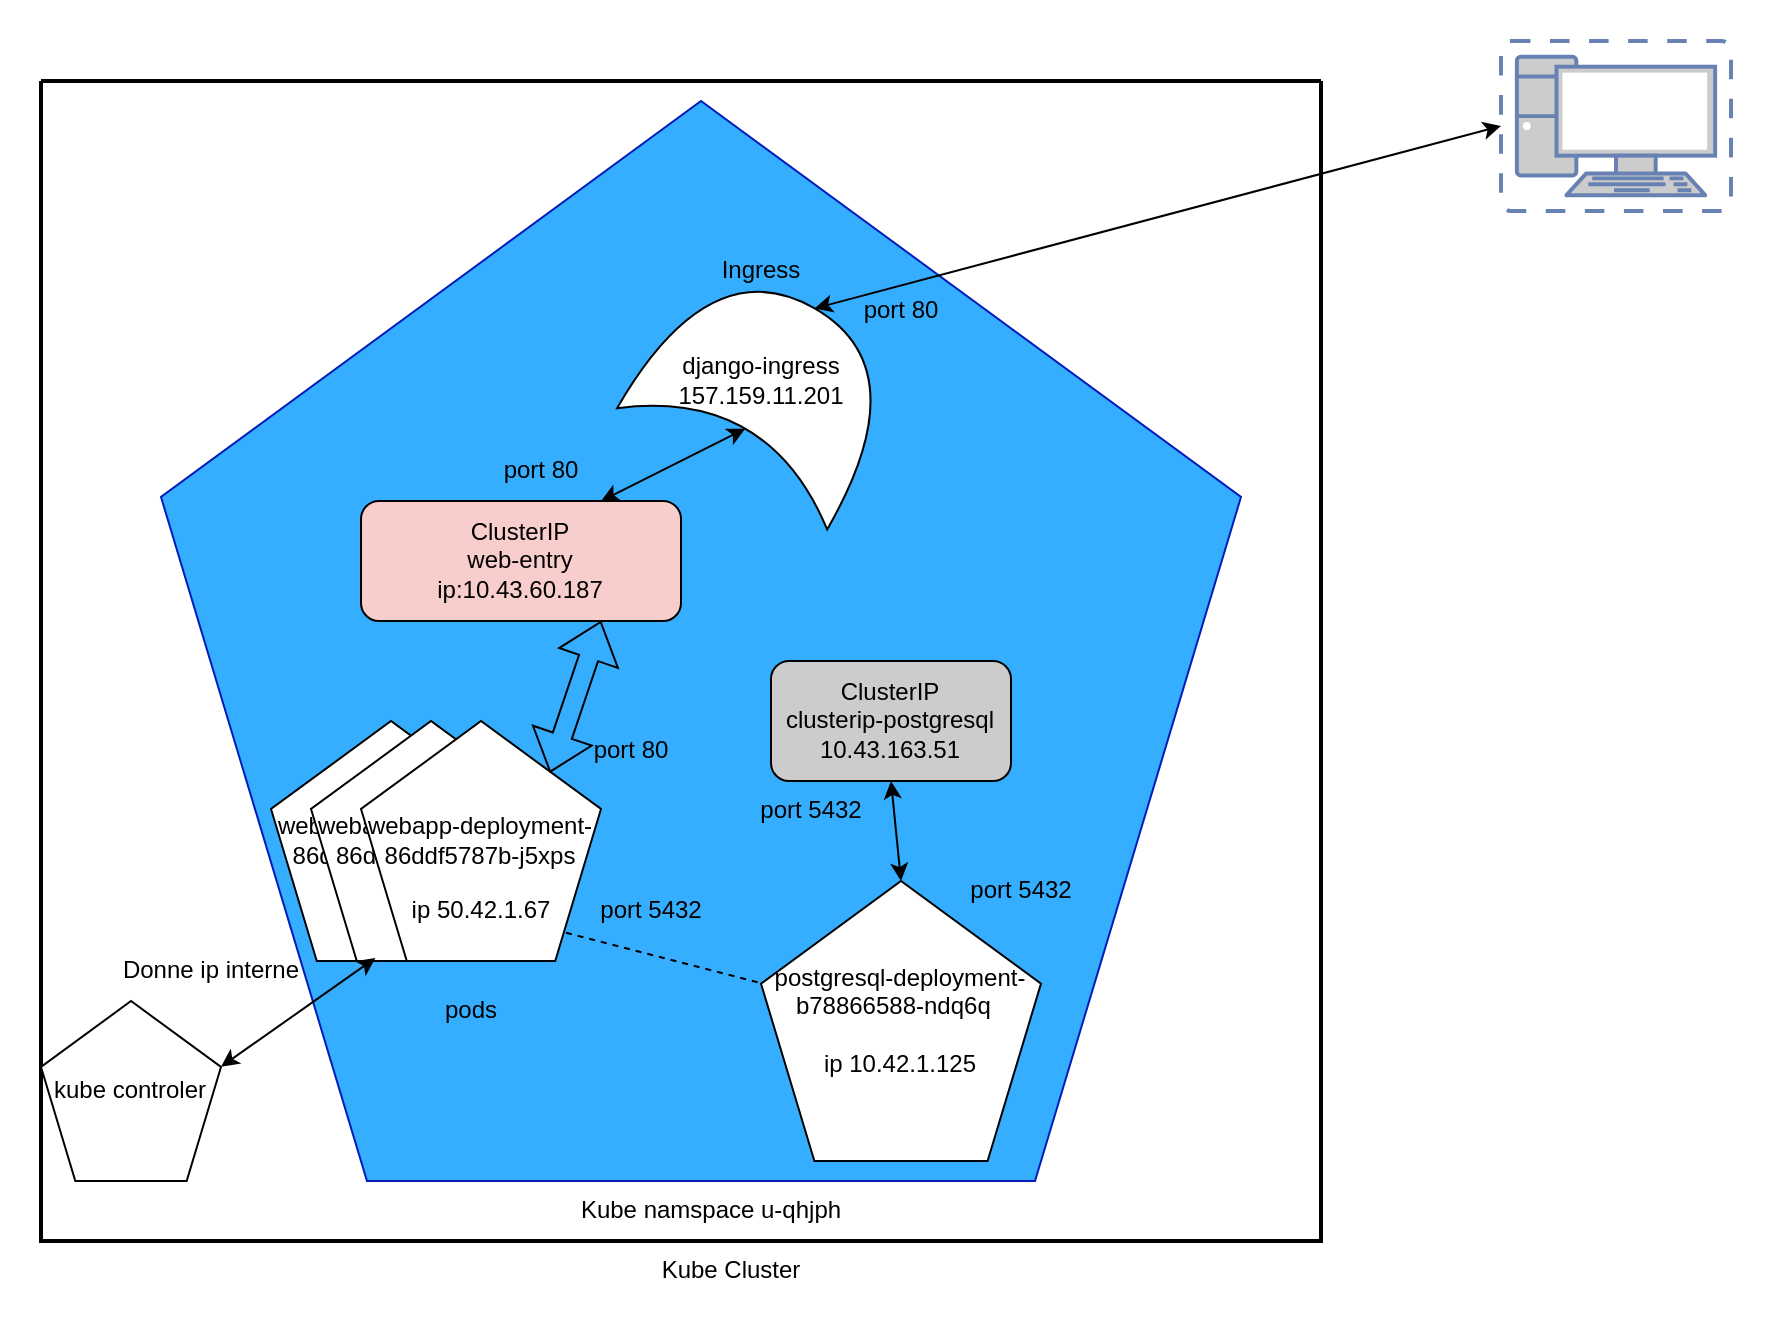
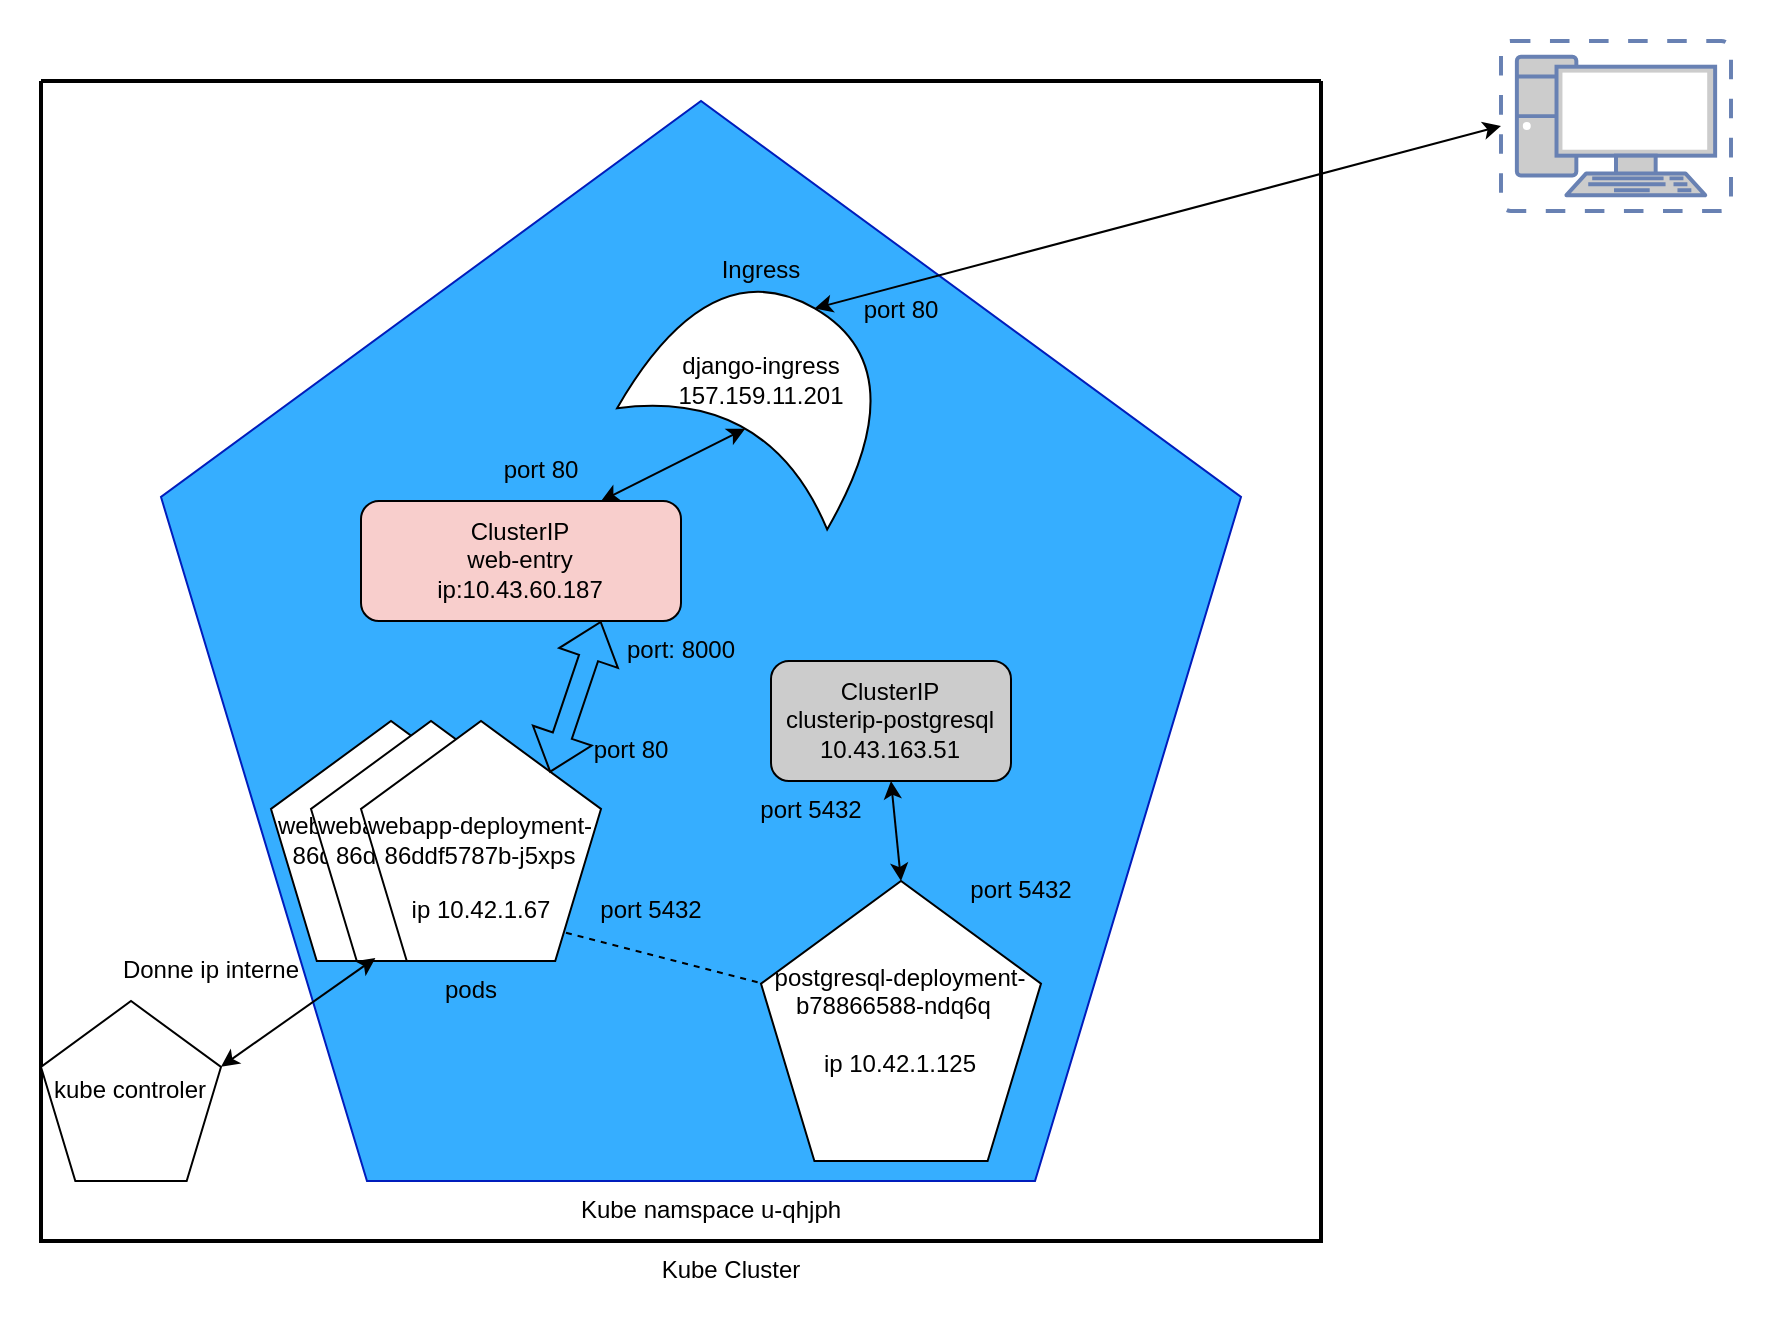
  <mxCell id="0" />
  <mxCell id="1" parent="0" />
  <mxCell id="2" value="" style="whiteSpace=wrap;html=1;shape=mxgraph.basic.pentagon" parent="1" vertex="1"><mxGeometry x="150" y="230" width="300" height="320" as="geometry" /></mxCell>
  <mxCell id="3" value="Kube namspace u-qhjph" style="text;html=1;align=center;verticalAlign=middle;resizable=0;points=[];autosize=1;strokeColor=none;fillColor=none;" parent="1" vertex="1"><mxGeometry x="280" y="590" width="150" height="30" as="geometry" /></mxCell>
  <mxCell id="4" value="Deployment webapp" style="text;html=1;align=center;verticalAlign=middle;resizable=0;points=[];autosize=1;fontColor=#FAFAFA;" parent="1" vertex="1"><mxGeometry x="200" y="550" width="130" height="30" as="geometry" /></mxCell>
  <mxCell id="5" value="" style="fontColor=#0066CC;verticalAlign=top;verticalLabelPosition=bottom;labelPosition=center;align=center;html=1;outlineConnect=0;fillColor=#CCCCCC;strokeColor=#6881B3;gradientColor=none;gradientDirection=north;strokeWidth=2;shape=mxgraph.networks.virtual_pc;" parent="1" vertex="1"><mxGeometry x="750" width="115" height="85" as="geometry" y="20" /></mxCell>
  <mxCell id="6" value="" style="swimlane;startSize=0;strokeWidth=2;" parent="1" vertex="1"><mxGeometry x="20" y="40" width="640" height="580" as="geometry"><mxRectangle x="-60" y="70" width="50" height="40" as="alternateBounds" /></mxGeometry></mxCell>
  <mxCell id="7" value="" style="whiteSpace=wrap;html=1;shape=mxgraph.basic.pentagon;fillColor=#36AEFF;fontColor=#ffffff;strokeColor=#001DBC;" parent="6" vertex="1"><mxGeometry x="60" y="10" width="540" height="540" as="geometry" /></mxCell>
  <mxCell id="8" value="kube controler" style="whiteSpace=wrap;html=1;shape=mxgraph.basic.pentagon" parent="6" vertex="1"><mxGeometry y="460" width="90" height="90" as="geometry" /></mxCell>
  <mxCell id="9" value="Donne ip interne" style="text;html=1;align=center;verticalAlign=middle;resizable=0;points=[];autosize=1;strokeColor=none;fillColor=none;" parent="6" vertex="1"><mxGeometry x="30" y="430" width="110" height="30" as="geometry" /></mxCell>
  <mxCell id="10" value="" style="group" parent="6" vertex="1" connectable="0"><mxGeometry x="160" y="320" width="200" height="120" as="geometry" /></mxCell>
  <mxCell id="11" value="" style="group" parent="10" vertex="1" connectable="0"><mxGeometry x="-20" width="185" height="120" as="geometry" /></mxCell>
  <mxCell id="12" value="webapp-deployment-86ddf5787b-rkqq8" style="whiteSpace=wrap;html=1;shape=mxgraph.basic.pentagon" parent="11" vertex="1"><mxGeometry x="-25" width="120" height="120" as="geometry" /></mxCell>
  <mxCell id="13" value="port 80" style="text;html=1;align=center;verticalAlign=middle;resizable=0;points=[];autosize=1;strokeColor=none;fillColor=none;" parent="11" vertex="1"><mxGeometry x="125" width="60" height="30" as="geometry" /></mxCell>
  <mxCell id="14" value="webapp-deployment-86ddf5787b-qsrrs" style="whiteSpace=wrap;html=1;shape=mxgraph.basic.pentagon" parent="10" vertex="1"><mxGeometry x="-25" width="120" height="120" as="geometry" /></mxCell>
  <mxCell id="15" value="webapp-deployment-86ddf5787b-j5xps" style="whiteSpace=wrap;html=1;shape=mxgraph.basic.pentagon" parent="10" vertex="1"><mxGeometry width="120" height="120" as="geometry" /></mxCell>
- <mxCell id="16" value="ip 50.42.1.67" style="text;html=1;align=center;verticalAlign=middle;resizable=0;points=[];autosize=1;strokeColor=none;fillColor=none;" parent="10" vertex="1"><mxGeometry x="15" y="80" width="90" height="30" as="geometry" /></mxCell>
+ <mxCell id="16" value="ip 10.42.1.67" style="text;html=1;align=center;verticalAlign=middle;resizable=0;points=[];autosize=1;strokeColor=none;fillColor=none;" parent="10" vertex="1"><mxGeometry x="15" y="80" width="90" height="30" as="geometry" /></mxCell>
  <mxCell id="17" value="" style="endArrow=classic;html=1;rounded=0;exitX=1;exitY=0.365;exitDx=0;exitDy=0;exitPerimeter=0;entryX=0.268;entryY=0.988;entryDx=0;entryDy=0;entryPerimeter=0;startArrow=classic;startFill=1;" parent="6" source="8" target="14" edge="1"><mxGeometry width="50" height="50" relative="1" as="geometry"><mxPoint x="120" y="441.26" as="sourcePoint" /><mxPoint x="295.4" y="370.0" as="targetPoint" /></mxGeometry></mxCell>
+ <mxCell id="18" value="port: 8000" style="text;html=1;align=center;verticalAlign=middle;resizable=0;points=[];autosize=1;strokeColor=none;fillColor=none;" parent="6" vertex="1"><mxGeometry x="280" y="270" width="80" height="30" as="geometry" /></mxCell>
  <mxCell id="19" value="ClusterIP&lt;div&gt;web-entry&lt;/div&gt;&lt;div&gt;ip:10.43.60.187&lt;/div&gt;" style="rounded=1;whiteSpace=wrap;html=1;fillColor=#f8cecc;" parent="6" vertex="1"><mxGeometry x="160" y="210" width="160" height="60" as="geometry" /></mxCell>
  <mxCell id="20" value="" style="shape=flexArrow;endArrow=classic;startArrow=classic;html=1;rounded=0;exitX=0.787;exitY=0.215;exitDx=0;exitDy=0;exitPerimeter=0;entryX=0.75;entryY=1;entryDx=0;entryDy=0;" parent="6" source="15" target="19" edge="1"><mxGeometry width="100" height="100" relative="1" as="geometry"><mxPoint x="480" y="330" as="sourcePoint" /><mxPoint x="580" y="230" as="targetPoint" /></mxGeometry></mxCell>
  <mxCell id="21" value="postgresql-deployment-b78866588-ndq6q&amp;nbsp;&amp;nbsp;&lt;div&gt;&lt;br&gt;&lt;/div&gt;&lt;div&gt;ip&amp;nbsp;10.42.1.125&lt;/div&gt;" style="whiteSpace=wrap;html=1;shape=mxgraph.basic.pentagon" parent="6" vertex="1"><mxGeometry x="360" y="400" width="140" height="140" as="geometry" /></mxCell>
  <mxCell id="22" value="" style="endArrow=none;dashed=1;html=1;rounded=0;entryX=0;entryY=0.365;entryDx=0;entryDy=0;entryPerimeter=0;exitX=0.972;exitY=0.861;exitDx=0;exitDy=0;exitPerimeter=0;" parent="6" source="16" target="21" edge="1"><mxGeometry width="50" height="50" relative="1" as="geometry"><mxPoint x="400" y="310" as="sourcePoint" /><mxPoint x="450" y="260" as="targetPoint" /></mxGeometry></mxCell>
  <mxCell id="23" value="ClusterIP&lt;div&gt;clusterip-postgresql&lt;/div&gt;&lt;div&gt;10.43.163.51&lt;/div&gt;" style="rounded=1;whiteSpace=wrap;html=1;fillColor=#cccccc;" parent="6" vertex="1"><mxGeometry x="365" y="290" width="120" height="60" as="geometry" /></mxCell>
  <mxCell id="24" value="" style="endArrow=classic;startArrow=classic;html=1;rounded=0;entryX=0.5;entryY=1;entryDx=0;entryDy=0;exitX=0.5;exitY=0;exitDx=0;exitDy=0;exitPerimeter=0;" parent="6" source="21" target="23" edge="1"><mxGeometry width="50" height="50" relative="1" as="geometry"><mxPoint x="510" y="310" as="sourcePoint" /><mxPoint x="560" y="260" as="targetPoint" /></mxGeometry></mxCell>
- <mxCell id="25" value="pods" style="text;html=1;align=center;verticalAlign=middle;resizable=0;points=[];autosize=1;strokeColor=none;fillColor=none;" parent="6" vertex="1"><mxGeometry x="190" y="450" width="50" height="30" as="geometry" /></mxCell>
+ <mxCell id="25" value="pods" style="text;html=1;align=center;verticalAlign=middle;resizable=0;points=[];autosize=1;strokeColor=none;fillColor=none;" parent="6" vertex="1"><mxGeometry x="190" y="440" width="50" height="30" as="geometry" /></mxCell>
  <mxCell id="26" value="port 5432" style="text;html=1;align=center;verticalAlign=middle;resizable=0;points=[];autosize=1;strokeColor=none;fillColor=none;" parent="6" vertex="1"><mxGeometry x="270" y="400" width="70" height="30" as="geometry" /></mxCell>
  <mxCell id="27" value="port 5432" style="text;html=1;align=center;verticalAlign=middle;resizable=0;points=[];autosize=1;strokeColor=none;fillColor=none;" parent="6" vertex="1"><mxGeometry x="350" y="350" width="70" height="30" as="geometry" /></mxCell>
  <mxCell id="28" value="port 5432" style="text;html=1;align=center;verticalAlign=middle;resizable=0;points=[];autosize=1;strokeColor=none;fillColor=none;" parent="6" vertex="1"><mxGeometry x="455" y="390" width="70" height="30" as="geometry" /></mxCell>
  <mxCell id="29" value="" style="shape=xor;whiteSpace=wrap;html=1;rotation=-60;" vertex="1" parent="6"><mxGeometry x="317.41" y="93.15" width="92.59" height="121.28" as="geometry" /></mxCell>
  <mxCell id="30" value="Ingress" style="text;html=1;align=center;verticalAlign=middle;resizable=0;points=[];autosize=1;strokeColor=none;fillColor=none;" vertex="1" parent="6"><mxGeometry x="330" y="80" width="60" height="30" as="geometry" /></mxCell>
  <mxCell id="31" value="django-ingress&lt;div&gt;157.159.11.201&lt;br&gt;&lt;/div&gt;" style="text;html=1;align=center;verticalAlign=middle;resizable=0;points=[];autosize=1;strokeColor=none;fillColor=none;" vertex="1" parent="6"><mxGeometry x="305" y="130" width="110" height="40" as="geometry" /></mxCell>
  <mxCell id="32" value="port 80" style="text;html=1;align=center;verticalAlign=middle;resizable=0;points=[];autosize=1;strokeColor=none;fillColor=none;" vertex="1" parent="6"><mxGeometry x="400" y="100" width="60" height="30" as="geometry" /></mxCell>
  <mxCell id="33" value="" style="endArrow=classic;startArrow=classic;html=1;rounded=0;exitX=0.75;exitY=0;exitDx=0;exitDy=0;entryX=0.25;entryY=0.5;entryDx=0;entryDy=0;entryPerimeter=0;" edge="1" parent="6" source="19" target="29"><mxGeometry width="50" height="50" relative="1" as="geometry"><mxPoint x="350" y="130" as="sourcePoint" /><mxPoint x="400" y="80" as="targetPoint" /></mxGeometry></mxCell>
  <mxCell id="34" value="port 80" style="text;html=1;align=center;verticalAlign=middle;resizable=0;points=[];autosize=1;strokeColor=none;fillColor=none;" vertex="1" parent="6"><mxGeometry x="220" y="180" width="60" height="30" as="geometry" /></mxCell>
  <mxCell id="35" value="Kube Cluster" style="text;html=1;align=center;verticalAlign=middle;resizable=0;points=[];autosize=1;strokeColor=none;fillColor=none;" parent="1" vertex="1"><mxGeometry x="320" y="620" width="90" height="30" as="geometry" /></mxCell>
  <mxCell id="36" value="" style="endArrow=classic;startArrow=classic;html=1;rounded=0;entryX=0;entryY=0.5;entryDx=0;entryDy=0;entryPerimeter=0;exitX=1;exitY=0.5;exitDx=0;exitDy=0;exitPerimeter=0;" edge="1" parent="1" source="29" target="5"><mxGeometry width="50" height="50" relative="1" as="geometry"><mxPoint x="370" y="170" as="sourcePoint" /><mxPoint x="478.2" y="142.56" as="targetPoint" /></mxGeometry></mxCell>
